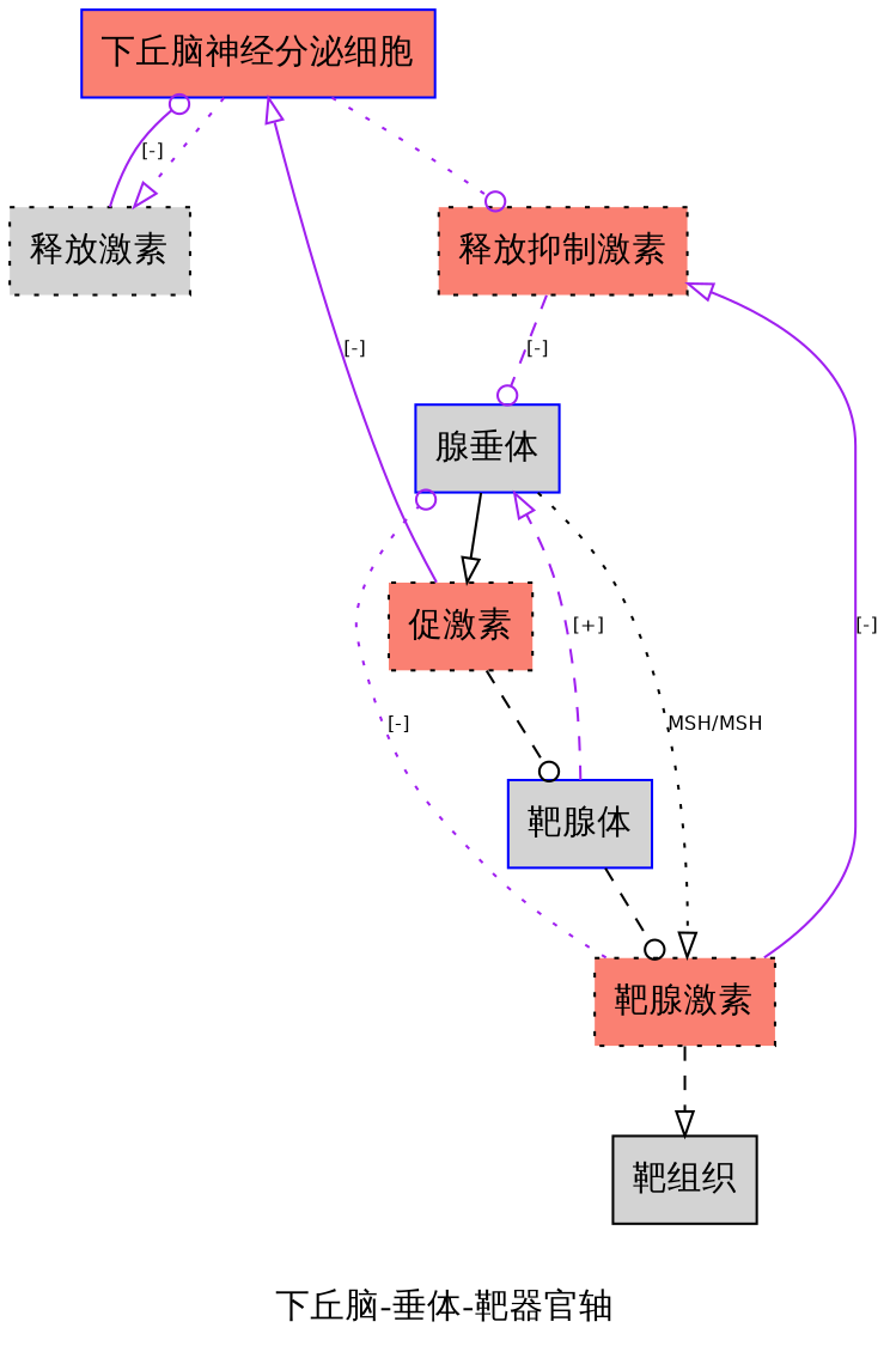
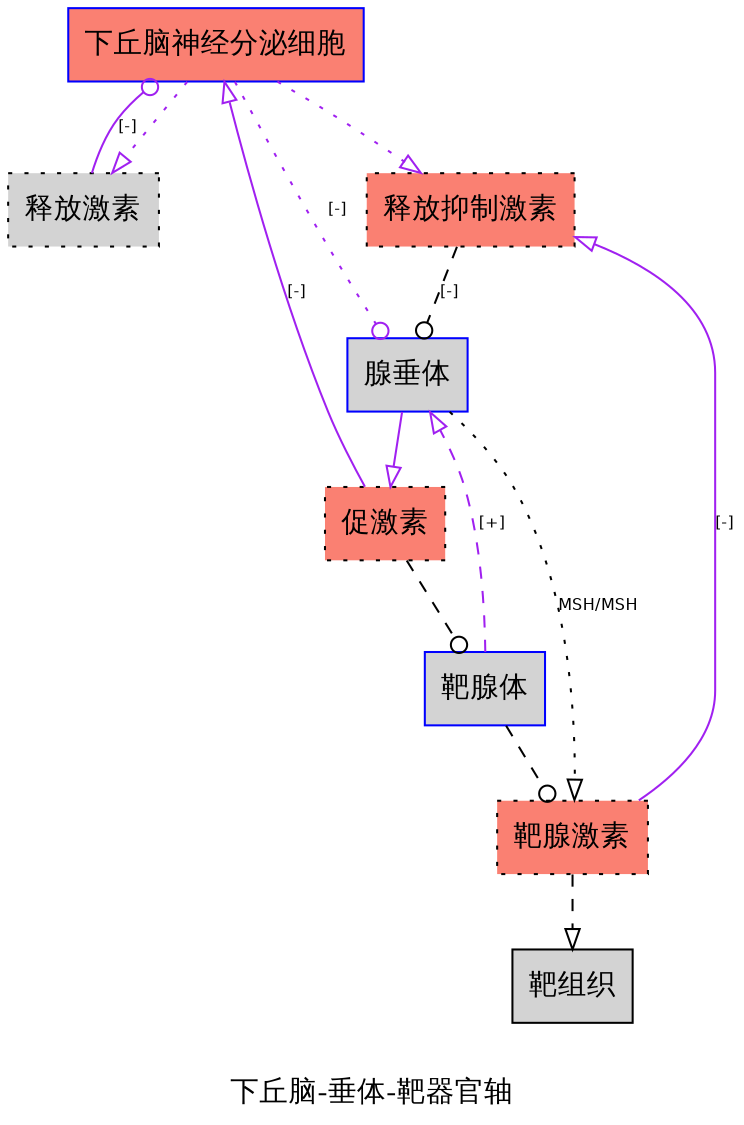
  digraph {
    fontname="DejaVu Sans"
    label=<下丘脑-垂体-靶器官轴>
    node [color=black fillcolor=salmon fontname="DejaVu Sans" shape=box style=filled]
    edge [arrowhead=onormal color=purple fontname="DejaVu Sans" fontsize=8 style=dashed]
    "下丘脑神经分泌细胞" [color=blue]
    "释放激素" [fillcolor=lightgrey style="dotted,filled"]
    "释放抑制激素" [style="dotted,filled"]
    "腺垂体" [color=blue fillcolor=lightgrey]
    "促激素" [style="dotted,filled"]
    "靶腺激素" [style="dotted,filled"]
    "靶腺体" [color=blue fillcolor=lightgrey]
    "靶组织" [fillcolor=lightgrey]
    "下丘脑神经分泌细胞" -> "释放激素" [style=dotted]
-   "下丘脑神经分泌细胞" -> "释放抑制激素" [arrowhead=odot style=dotted]
+   "下丘脑神经分泌细胞" -> "释放抑制激素" [style=dotted]
    "释放激素" -> "下丘脑神经分泌细胞" [arrowhead=odot label="[-]" style=solid]
-   "释放抑制激素" -> "腺垂体" [arrowhead=odot label="[-]"]
-   "腺垂体" -> "促激素" [style=solid color=""]
+   "释放抑制激素" -> "腺垂体" [arrowhead=odot color=black label="[-]"]
+   "腺垂体" -> "促激素" [style=solid]
    "腺垂体" -> "靶腺激素" [label="MSH/MSH" style=dotted color=""]
    "促激素" -> "下丘脑神经分泌细胞" [label="[-]" style=solid]
    "促激素" -> "靶腺体" [arrowhead=odot color=""]
    "靶腺激素" -> "释放抑制激素" [label="[-]" style=solid]
-   "靶腺激素" -> "腺垂体" [arrowhead=odot label="[-]" style=dotted]
+   "下丘脑神经分泌细胞" -> "腺垂体" [arrowhead=odot label="[-]" style=dotted]
    "靶腺激素" -> "靶组织" [color=""]
    "靶腺体" -> "腺垂体" [label="[+]"]
    "靶腺体" -> "靶腺激素" [arrowhead=odot color=""]
  }
